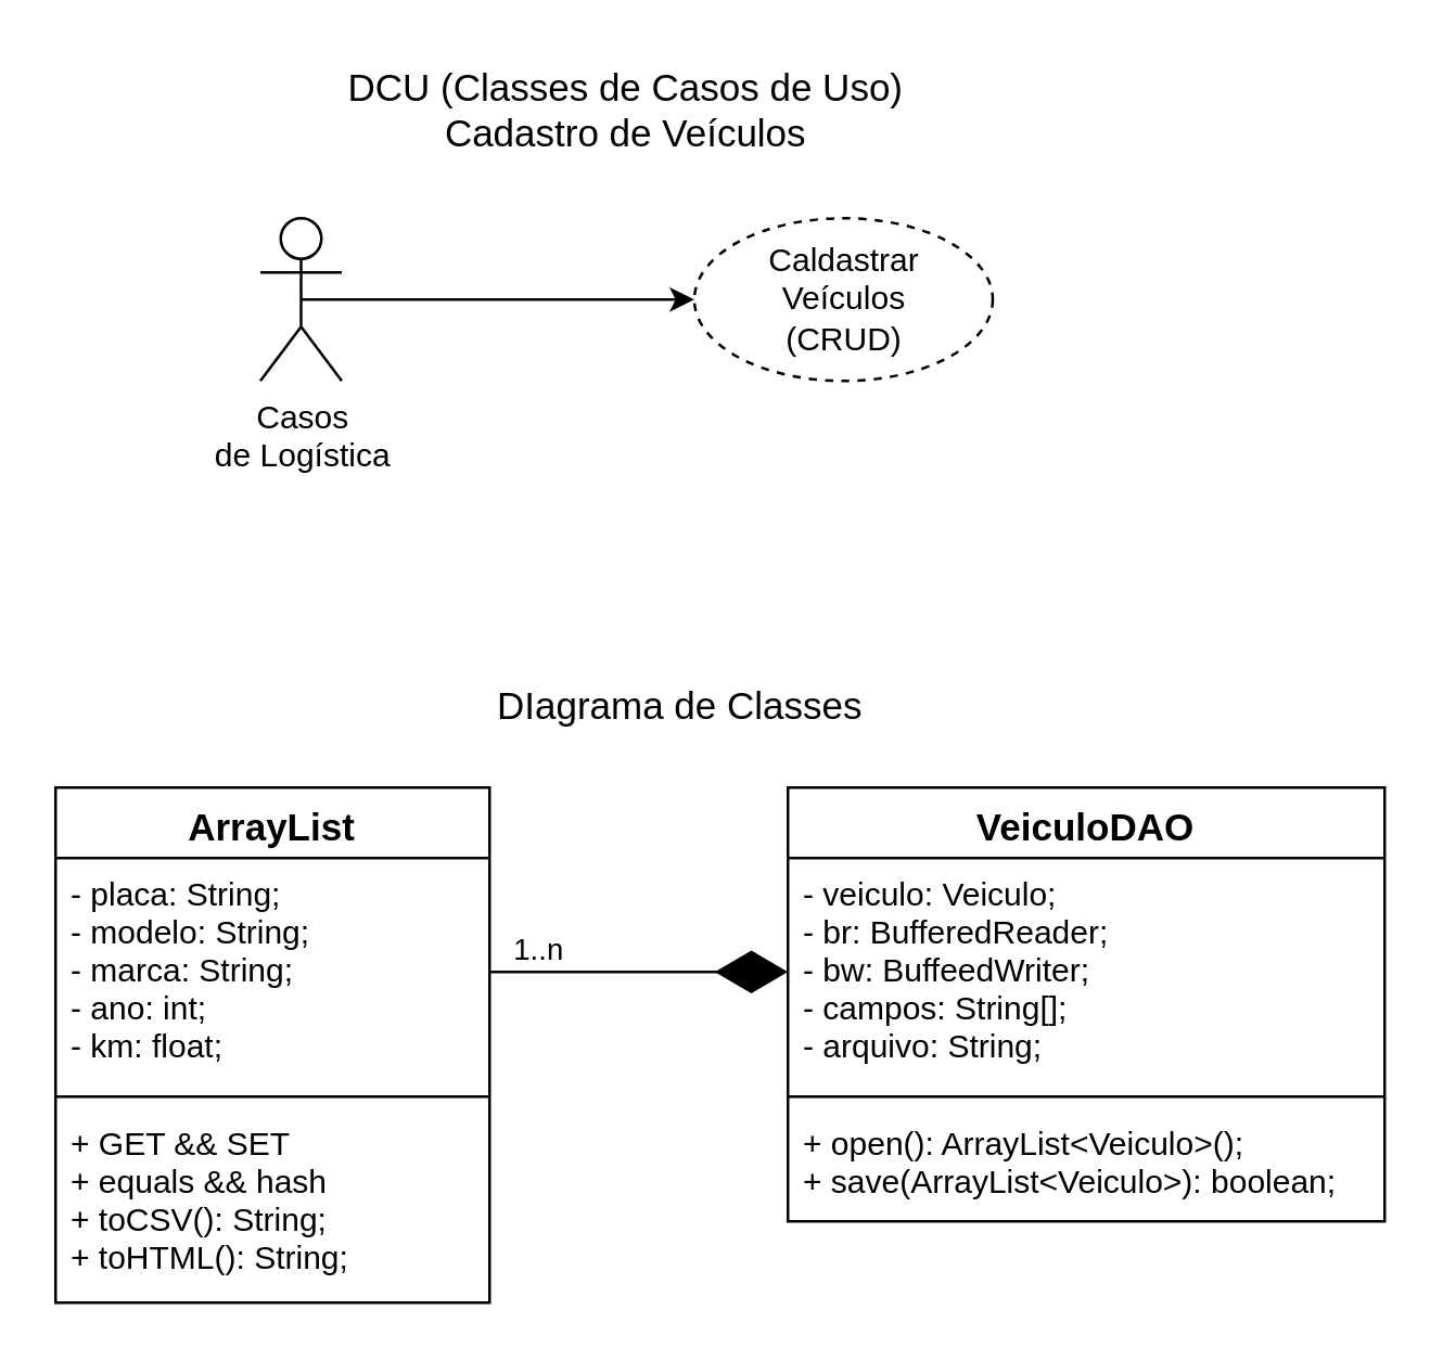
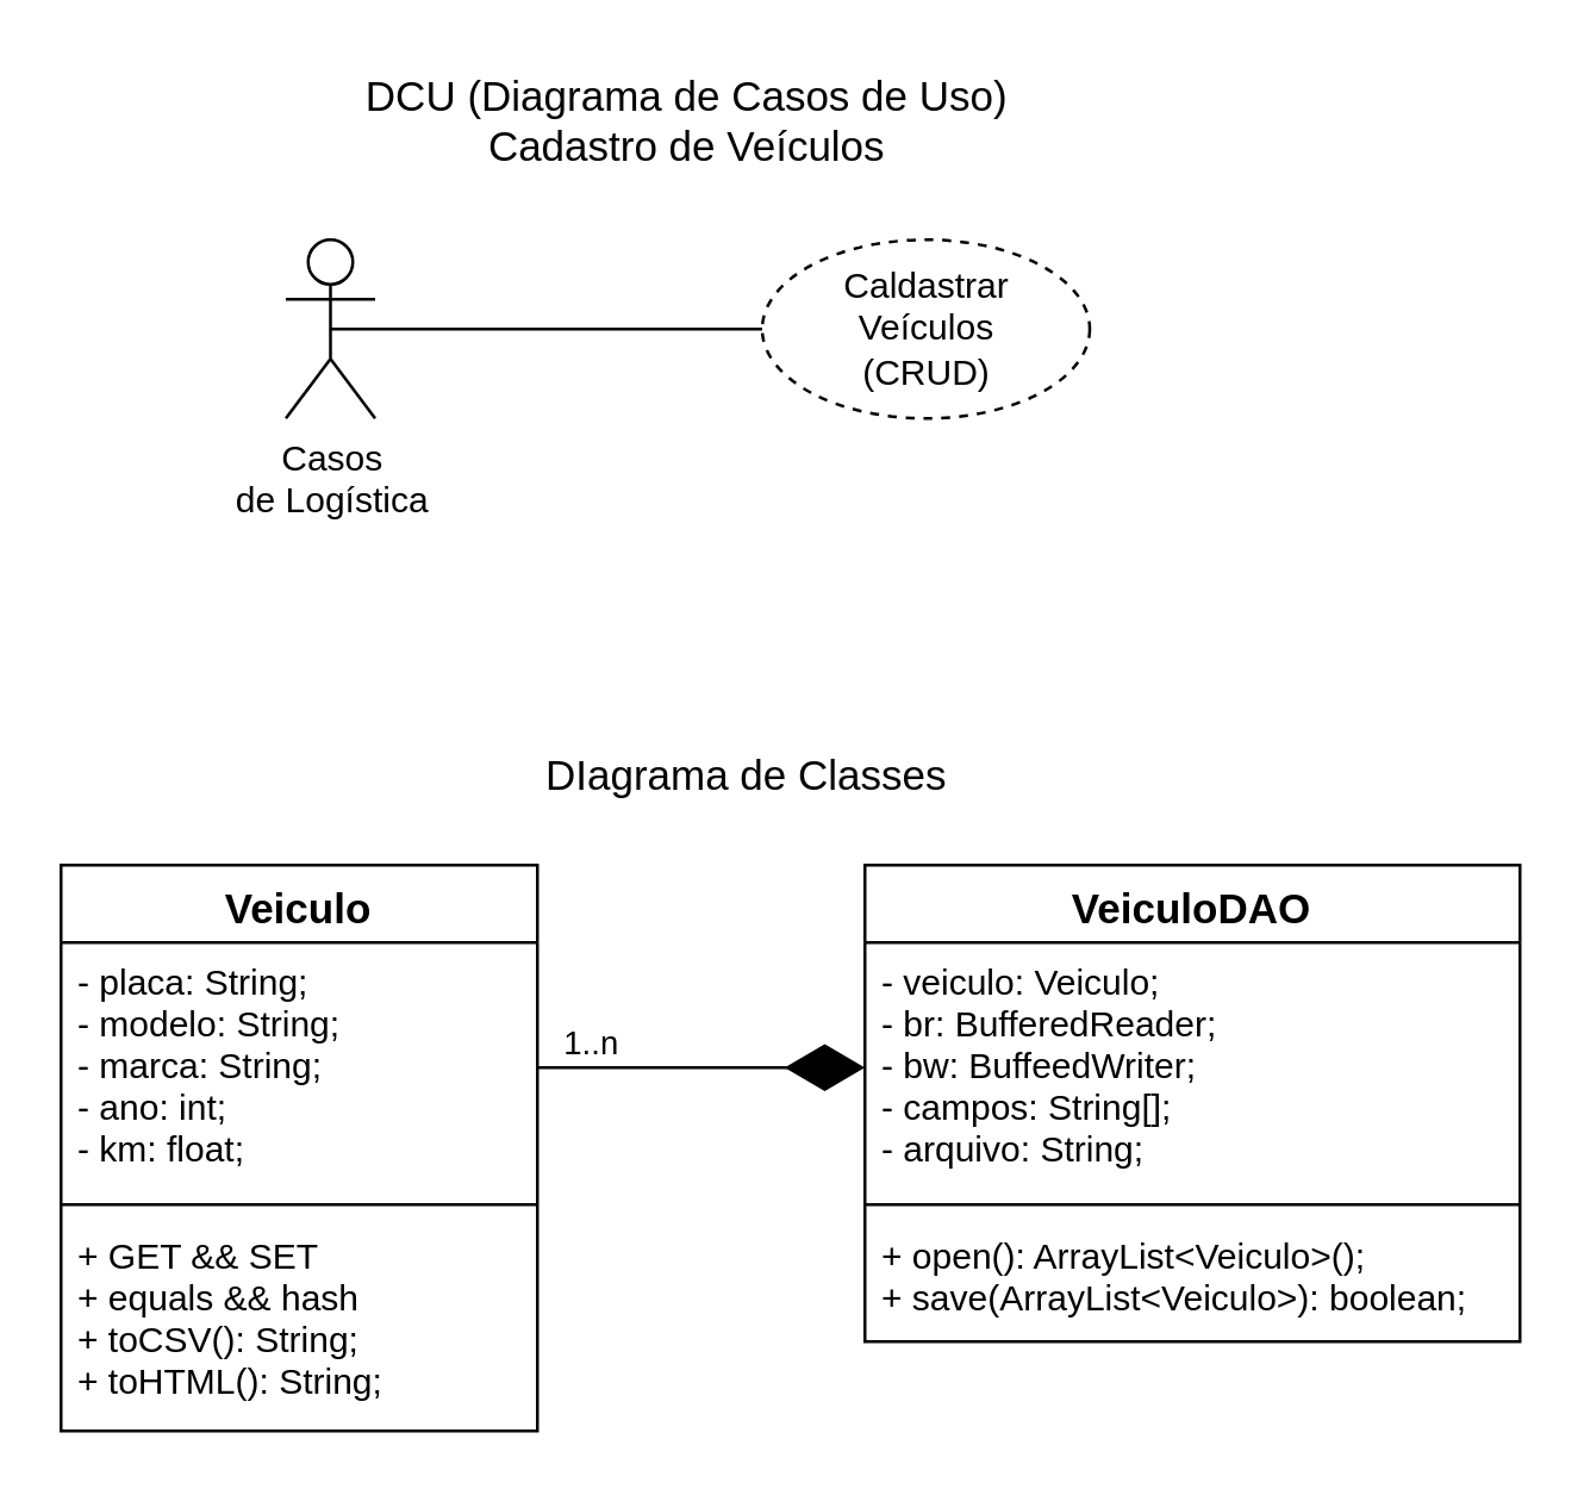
  <mxCell id="0" />
  <mxCell id="1" parent="0" />
- <mxCell id="2" style="edgeStyle=orthogonalEdgeStyle;rounded=0;orthogonalLoop=1;jettySize=auto;html=1;exitX=0.5;exitY=0.5;exitDx=0;exitDy=0;exitPerimeter=0;entryX=0;entryY=0.5;entryDx=0;entryDy=0;" parent="1" source="3" target="4" edge="1"><mxGeometry relative="1" as="geometry" /></mxCell>
+ <mxCell id="2" style="edgeStyle=orthogonalEdgeStyle;rounded=0;orthogonalLoop=1;jettySize=auto;html=1;exitX=0.5;exitY=0.5;exitDx=0;exitDy=0;exitPerimeter=0;entryX=0;entryY=0.5;entryDx=0;entryDy=0;endArrow=none;" parent="1" source="3" target="4" edge="1"><mxGeometry relative="1" as="geometry" /></mxCell>
  <mxCell id="3" value="Casos&lt;br&gt;de Logística" style="shape=umlActor;verticalLabelPosition=bottom;verticalAlign=top;html=1;outlineConnect=0;" parent="1" vertex="1"><mxGeometry x="95.5" y="80" width="30" height="60" as="geometry" /></mxCell>
  <mxCell id="4" value="Caldastrar&lt;br&gt;Veículos&lt;br&gt;(CRUD)" style="ellipse;whiteSpace=wrap;html=1;dashed=1;" parent="1" vertex="1"><mxGeometry x="255.5" y="80" width="110" height="60" as="geometry" /></mxCell>
- <mxCell id="5" value="DCU (Classes de Casos de Uso)&lt;br style=&quot;font-size: 14px;&quot;&gt;Cadastro de Veículos" style="text;html=1;strokeColor=none;fillColor=none;align=center;verticalAlign=middle;whiteSpace=wrap;rounded=0;fontSize=14;" parent="1" vertex="1"><mxGeometry x="110" y="20" width="241" height="40" as="geometry" /></mxCell>
+ <mxCell id="5" value="DCU (Diagrama de Casos de Uso)&lt;br style=&quot;font-size: 14px;&quot;&gt;Cadastro de Veículos" style="text;html=1;strokeColor=none;fillColor=none;align=center;verticalAlign=middle;whiteSpace=wrap;rounded=0;fontSize=14;" parent="1" vertex="1"><mxGeometry x="110" y="20" width="241" height="40" as="geometry" /></mxCell>
  <mxCell id="6" value="DIagrama de Classes" style="text;html=1;strokeColor=none;fillColor=none;align=center;verticalAlign=middle;whiteSpace=wrap;rounded=0;fontSize=14;" parent="1" vertex="1"><mxGeometry x="130" y="240" width="241" height="40" as="geometry" /></mxCell>
  <mxCell id="7" value="1..n" style="endArrow=diamondThin;endFill=1;endSize=24;html=1;exitX=1;exitY=0.5;exitDx=0;exitDy=0;entryX=0;entryY=0.5;entryDx=0;entryDy=0;" edge="1" parent="1" source="9" target="13"><mxGeometry x="-0.667" y="8" width="160" relative="1" as="geometry"><mxPoint x="140" y="400" as="sourcePoint" /><mxPoint x="300" y="400" as="targetPoint" /><mxPoint as="offset" /></mxGeometry></mxCell>
- <mxCell id="8" value="ArrayList" style="swimlane;fontStyle=1;align=center;verticalAlign=top;childLayout=stackLayout;horizontal=1;startSize=26;horizontalStack=0;resizeParent=1;resizeParentMax=0;resizeLast=0;collapsible=1;marginBottom=0;fontSize=14;" parent="1" vertex="1"><mxGeometry x="20" y="290" width="160" height="190" as="geometry" /></mxCell>
+ <mxCell id="8" value="Veiculo" style="swimlane;fontStyle=1;align=center;verticalAlign=top;childLayout=stackLayout;horizontal=1;startSize=26;horizontalStack=0;resizeParent=1;resizeParentMax=0;resizeLast=0;collapsible=1;marginBottom=0;fontSize=14;" parent="1" vertex="1"><mxGeometry x="20" y="290" width="160" height="190" as="geometry" /></mxCell>
  <mxCell id="9" value="- placa: String;&#10;- modelo: String;&#10;- marca: String;&#10;- ano: int;&#10;- km: float;" style="text;strokeColor=none;fillColor=none;align=left;verticalAlign=top;spacingLeft=4;spacingRight=4;overflow=hidden;rotatable=0;points=[[0,0.5],[1,0.5]];portConstraint=eastwest;" parent="8" vertex="1"><mxGeometry y="26" width="160" height="84" as="geometry" /></mxCell>
  <mxCell id="10" value="" style="line;strokeWidth=1;fillColor=none;align=left;verticalAlign=middle;spacingTop=-1;spacingLeft=3;spacingRight=3;rotatable=0;labelPosition=right;points=[];portConstraint=eastwest;" parent="8" vertex="1"><mxGeometry y="110" width="160" height="8" as="geometry" /></mxCell>
  <mxCell id="11" value="+ GET &amp;&amp; SET&#10;+ equals &amp;&amp; hash&#10;+ toCSV(): String;&#10;+ toHTML(): String;" style="text;strokeColor=none;fillColor=none;align=left;verticalAlign=top;spacingLeft=4;spacingRight=4;overflow=hidden;rotatable=0;points=[[0,0.5],[1,0.5]];portConstraint=eastwest;" parent="8" vertex="1"><mxGeometry y="118" width="160" height="72" as="geometry" /></mxCell>
  <mxCell id="12" value="VeiculoDAO" style="swimlane;fontStyle=1;align=center;verticalAlign=top;childLayout=stackLayout;horizontal=1;startSize=26;horizontalStack=0;resizeParent=1;resizeParentMax=0;resizeLast=0;collapsible=1;marginBottom=0;fontSize=14;" vertex="1" parent="1"><mxGeometry x="290" y="290" width="220" height="160" as="geometry" /></mxCell>
  <mxCell id="13" value="- veiculo: Veiculo;&#10;- br: BufferedReader;&#10;- bw: BuffeedWriter;&#10;- campos: String[];&#10;- arquivo: String;" style="text;strokeColor=none;fillColor=none;align=left;verticalAlign=top;spacingLeft=4;spacingRight=4;overflow=hidden;rotatable=0;points=[[0,0.5],[1,0.5]];portConstraint=eastwest;" vertex="1" parent="12"><mxGeometry y="26" width="220" height="84" as="geometry" /></mxCell>
  <mxCell id="14" value="" style="line;strokeWidth=1;fillColor=none;align=left;verticalAlign=middle;spacingTop=-1;spacingLeft=3;spacingRight=3;rotatable=0;labelPosition=right;points=[];portConstraint=eastwest;" vertex="1" parent="12"><mxGeometry y="110" width="220" height="8" as="geometry" /></mxCell>
  <mxCell id="15" value="+ open(): ArrayList&lt;Veiculo&gt;();&#10;+ save(ArrayList&lt;Veiculo&gt;): boolean;" style="text;strokeColor=none;fillColor=none;align=left;verticalAlign=top;spacingLeft=4;spacingRight=4;overflow=hidden;rotatable=0;points=[[0,0.5],[1,0.5]];portConstraint=eastwest;" vertex="1" parent="12"><mxGeometry y="118" width="220" height="42" as="geometry" /></mxCell>
